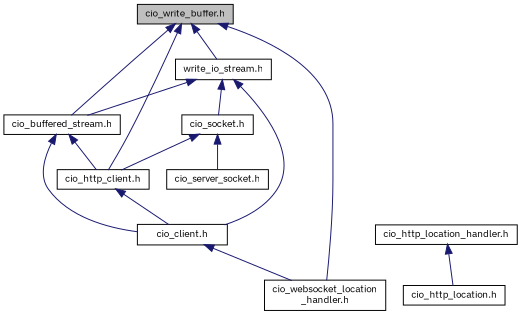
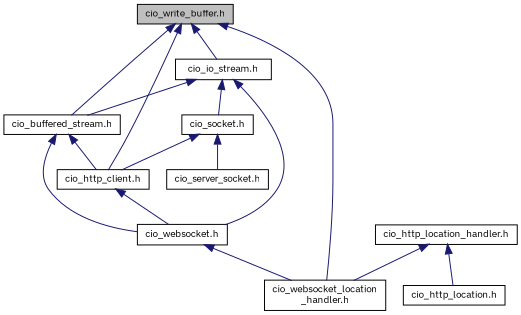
  digraph {
    fontname="IBM Plex Sans"
    node [color=black fillcolor=white fontname="IBM Plex Sans" fontsize=10 shape=record style=filled]
    edge [color=midnightblue dir=back fontname="IBM Plex Sans" fontsize=10 labelfontname=Helvetica labelfontsize=10 style=solid]
    n1 [fillcolor=grey75 fontcolor=black height=0.2 label="cio_write_buffer.h" width=0.4]
-   n2 [height=0.2 label="write_io_stream.h" width=0.4]
+   n2 [height=0.2 label="cio_io_stream.h" width=0.4]
    n3 [height=0.2 label="cio_buffered_stream.h" width=0.4]
    n4 [height=0.2 label="cio_http_client.h" width=0.4]
    n5 [height=0.2 label="cio_websocket_location\l_handler.h" width=0.4]
-   n6 [height=0.2 label="cio_client.h" width=0.4]
+   n6 [height=0.2 label="cio_websocket.h" width=0.4]
    n7 [height=0.2 label="cio_socket.h" width=0.4]
    n8 [height=0.2 label="cio_server_socket.h" width=0.4]
    n9 [height=0.2 label="cio_http_location_handler.h" width=0.4]
    n10 [height=0.2 label="cio_http_location.h" width=0.4]
    n1 -> n2
    n1 -> n3
    n1 -> n4
    n1 -> n5
    n2 -> n3
    n2 -> n6
    n2 -> n7
    n3 -> n4
    n3 -> n6
    n4 -> n6
    n6 -> n5
    n7 -> n4
    n7 -> n8
+   n9 -> n5
    n9 -> n10
  }
